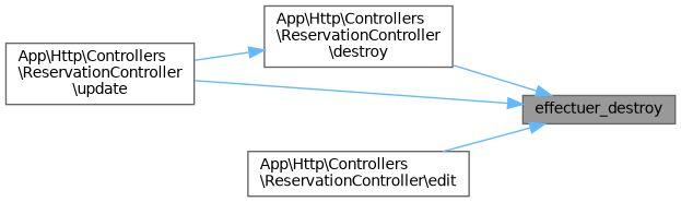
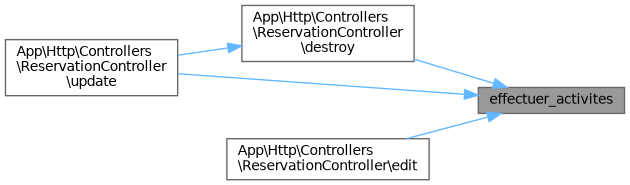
  digraph {
    rankdir=RL
    node [color=grey40 fillcolor=white fontname=Helvetica fontsize=10 shape=box style=filled]
    edge [color=steelblue1 dir=back fontname=Helvetica fontsize=10 labelfontname=Helvetica labelfontsize=10 style=solid]
-   n1 [color=gray40 fillcolor=grey60 fontcolor=black height=0.2 label=effectuer_destroy width=0.4]
+   n1 [color=gray40 fillcolor=grey60 fontcolor=black height=0.2 label=effectuer_activites width=0.4]
    n2 [height=0.2 label="App\\Http\\Controllers\l\\ReservationController\l\\destroy" width=0.4]
    n3 [height=0.2 label="App\\Http\\Controllers\l\\ReservationController\l\\update" width=0.4]
    n4 [height=0.2 label="App\\Http\\Controllers\l\\ReservationController\\edit" width=0.4]
    n1 -> n2
    n1 -> n3
    n1 -> n4
    n2 -> n3
  }
